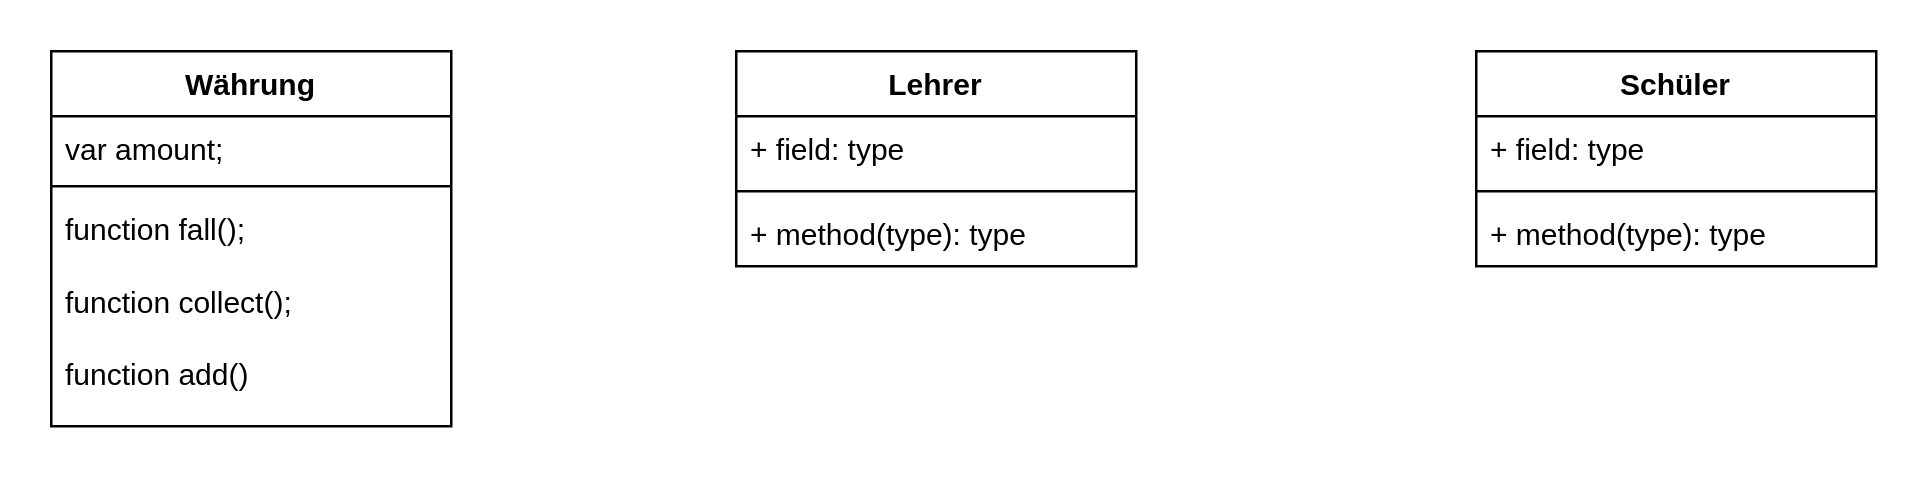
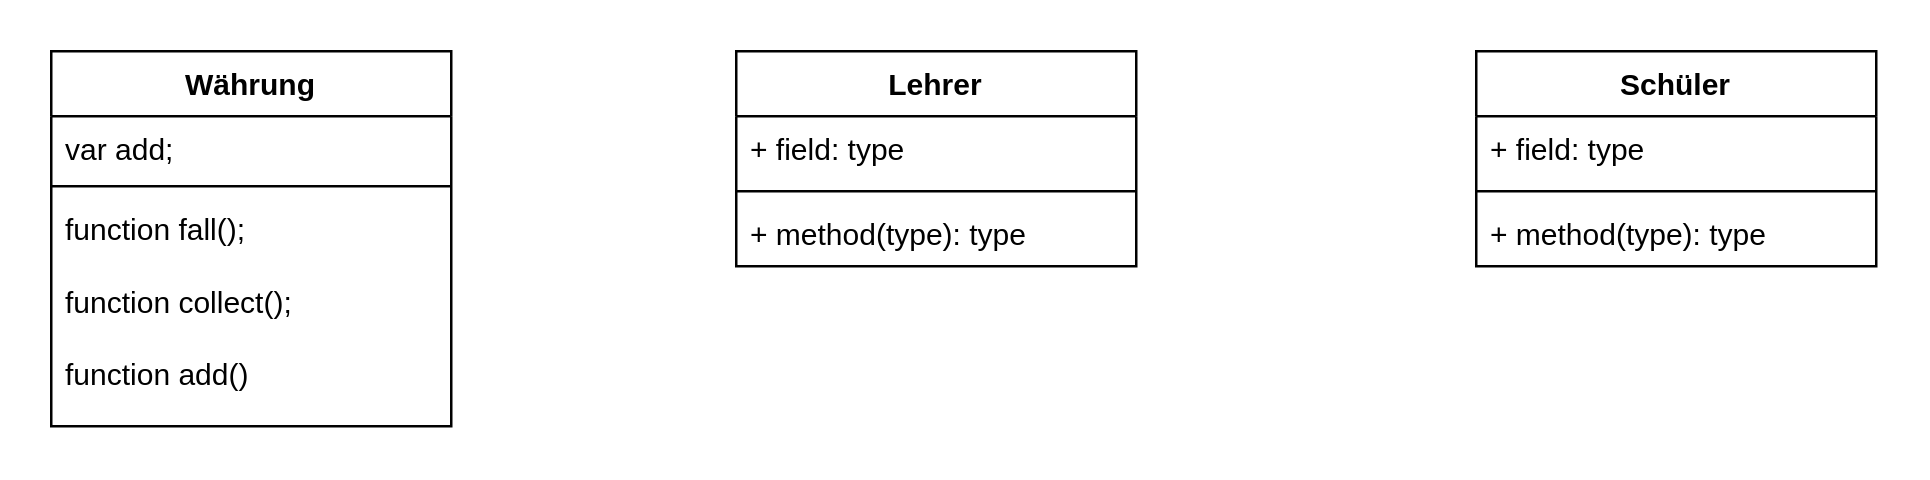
  <mxCell id="0" />
  <mxCell id="1" parent="0" />
  <mxCell id="2" value="Schüler" style="swimlane;fontStyle=1;align=center;verticalAlign=top;childLayout=stackLayout;horizontal=1;startSize=26;horizontalStack=0;resizeParent=1;resizeParentMax=0;resizeLast=0;collapsible=1;marginBottom=0;whiteSpace=wrap;html=1;" vertex="1" parent="1"><mxGeometry x="590" y="20" width="160" height="86" as="geometry" /></mxCell>
  <mxCell id="3" value="+ field: type" style="text;strokeColor=none;fillColor=none;align=left;verticalAlign=top;spacingLeft=4;spacingRight=4;overflow=hidden;rotatable=0;points=[[0,0.5],[1,0.5]];portConstraint=eastwest;whiteSpace=wrap;html=1;" vertex="1" parent="2"><mxGeometry y="26" width="160" height="26" as="geometry" /></mxCell>
  <mxCell id="4" value="" style="line;strokeWidth=1;fillColor=none;align=left;verticalAlign=middle;spacingTop=-1;spacingLeft=3;spacingRight=3;rotatable=0;labelPosition=right;points=[];portConstraint=eastwest;strokeColor=inherit;" vertex="1" parent="2"><mxGeometry y="52" width="160" height="8" as="geometry" /></mxCell>
  <mxCell id="5" value="+ method(type): type" style="text;strokeColor=none;fillColor=none;align=left;verticalAlign=top;spacingLeft=4;spacingRight=4;overflow=hidden;rotatable=0;points=[[0,0.5],[1,0.5]];portConstraint=eastwest;whiteSpace=wrap;html=1;" vertex="1" parent="2"><mxGeometry y="60" width="160" height="26" as="geometry" /></mxCell>
  <mxCell id="6" value="Lehrer" style="swimlane;fontStyle=1;align=center;verticalAlign=top;childLayout=stackLayout;horizontal=1;startSize=26;horizontalStack=0;resizeParent=1;resizeParentMax=0;resizeLast=0;collapsible=1;marginBottom=0;whiteSpace=wrap;html=1;" vertex="1" parent="1"><mxGeometry x="294" y="20" width="160" height="86" as="geometry" /></mxCell>
  <mxCell id="7" value="+ field: type" style="text;strokeColor=none;fillColor=none;align=left;verticalAlign=top;spacingLeft=4;spacingRight=4;overflow=hidden;rotatable=0;points=[[0,0.5],[1,0.5]];portConstraint=eastwest;whiteSpace=wrap;html=1;" vertex="1" parent="6"><mxGeometry y="26" width="160" height="26" as="geometry" /></mxCell>
  <mxCell id="8" value="" style="line;strokeWidth=1;fillColor=none;align=left;verticalAlign=middle;spacingTop=-1;spacingLeft=3;spacingRight=3;rotatable=0;labelPosition=right;points=[];portConstraint=eastwest;strokeColor=inherit;" vertex="1" parent="6"><mxGeometry y="52" width="160" height="8" as="geometry" /></mxCell>
  <mxCell id="9" value="+ method(type): type" style="text;strokeColor=none;fillColor=none;align=left;verticalAlign=top;spacingLeft=4;spacingRight=4;overflow=hidden;rotatable=0;points=[[0,0.5],[1,0.5]];portConstraint=eastwest;whiteSpace=wrap;html=1;" vertex="1" parent="6"><mxGeometry y="60" width="160" height="26" as="geometry" /></mxCell>
  <mxCell id="10" value="Währung" style="swimlane;fontStyle=1;align=center;verticalAlign=top;childLayout=stackLayout;horizontal=1;startSize=26;horizontalStack=0;resizeParent=1;resizeParentMax=0;resizeLast=0;collapsible=1;marginBottom=0;whiteSpace=wrap;html=1;" vertex="1" parent="1"><mxGeometry x="20" y="20" width="160" height="150" as="geometry" /></mxCell>
- <mxCell id="11" value="var amount;" style="text;strokeColor=none;fillColor=none;align=left;verticalAlign=top;spacingLeft=4;spacingRight=4;overflow=hidden;rotatable=0;points=[[0,0.5],[1,0.5]];portConstraint=eastwest;whiteSpace=wrap;html=1;" vertex="1" parent="10"><mxGeometry y="26" width="160" height="24" as="geometry" /></mxCell>
+ <mxCell id="11" value="var add;" style="text;strokeColor=none;fillColor=none;align=left;verticalAlign=top;spacingLeft=4;spacingRight=4;overflow=hidden;rotatable=0;points=[[0,0.5],[1,0.5]];portConstraint=eastwest;whiteSpace=wrap;html=1;" vertex="1" parent="10"><mxGeometry y="26" width="160" height="24" as="geometry" /></mxCell>
  <mxCell id="12" value="" style="line;strokeWidth=1;fillColor=none;align=left;verticalAlign=middle;spacingTop=-1;spacingLeft=3;spacingRight=3;rotatable=0;labelPosition=right;points=[];portConstraint=eastwest;strokeColor=inherit;" vertex="1" parent="10"><mxGeometry y="50" width="160" height="8" as="geometry" /></mxCell>
  <mxCell id="13" value="function fall();&lt;div&gt;&lt;br&gt;&lt;/div&gt;&lt;div&gt;function collect();&lt;/div&gt;&lt;div&gt;&lt;br&gt;&lt;/div&gt;&lt;div&gt;function add()&lt;/div&gt;" style="text;strokeColor=none;fillColor=none;align=left;verticalAlign=top;spacingLeft=4;spacingRight=4;overflow=hidden;rotatable=0;points=[[0,0.5],[1,0.5]];portConstraint=eastwest;whiteSpace=wrap;html=1;" vertex="1" parent="10"><mxGeometry y="58" width="160" height="92" as="geometry" /></mxCell>
